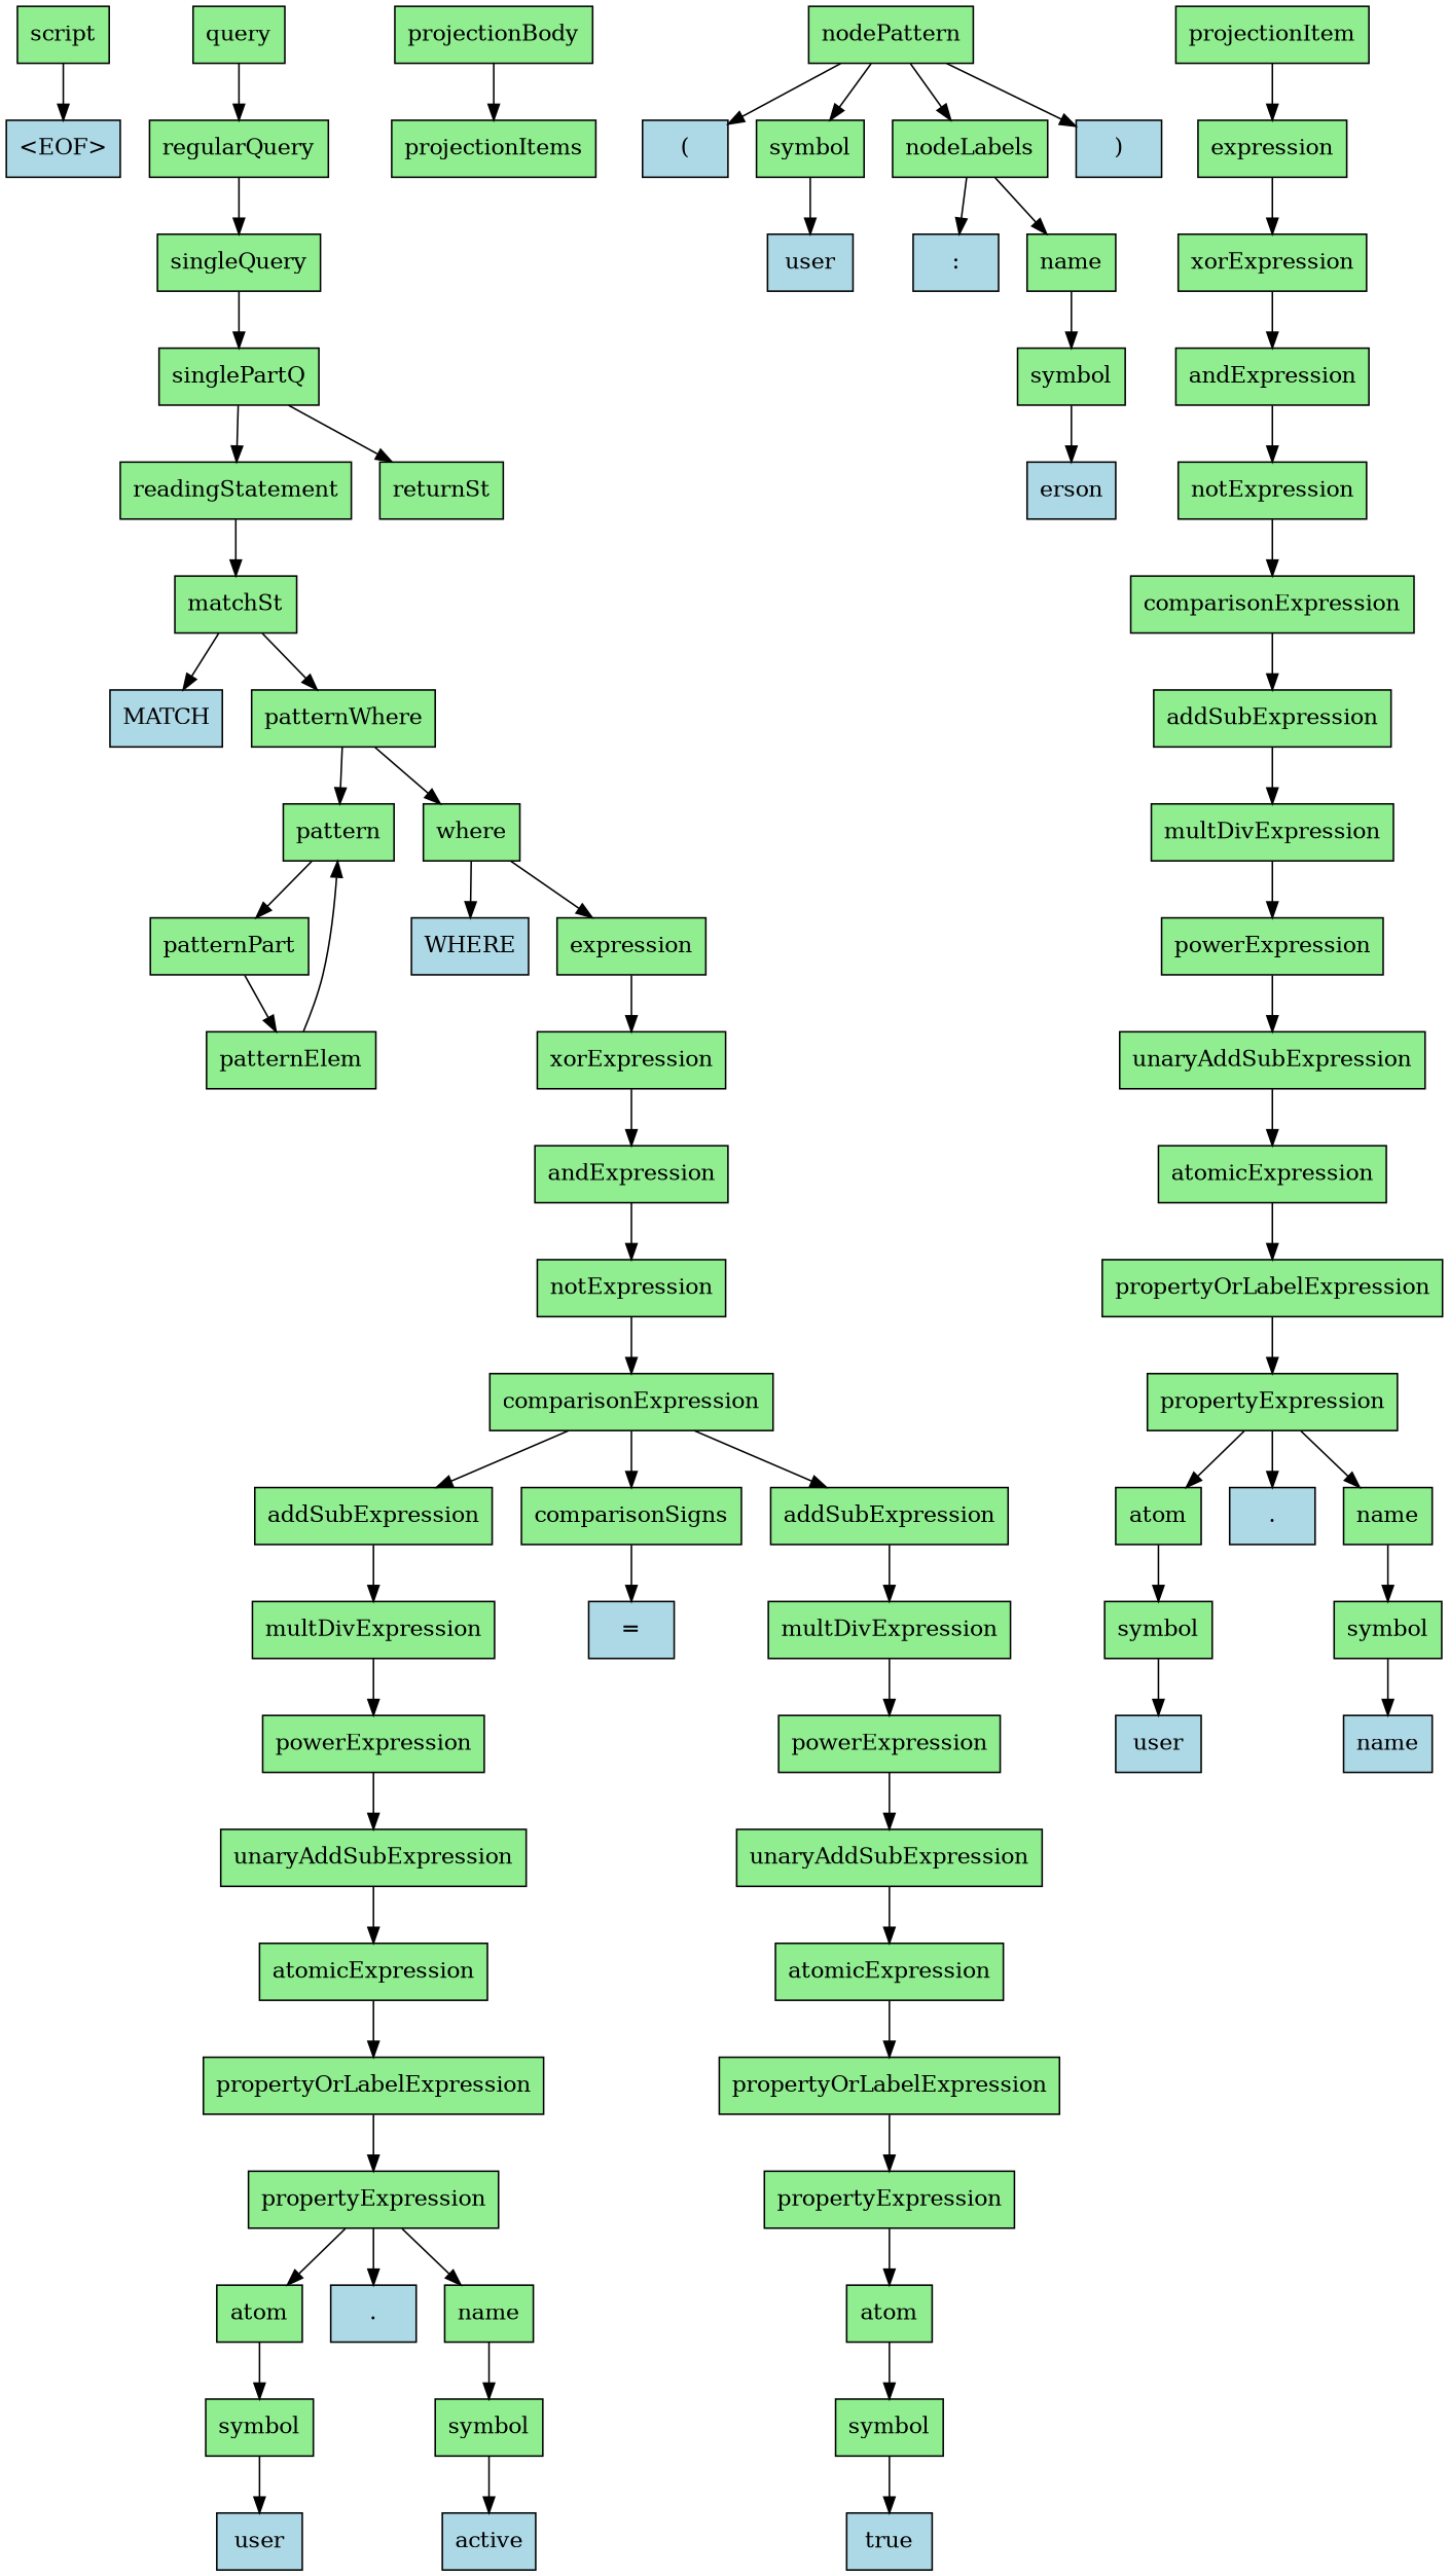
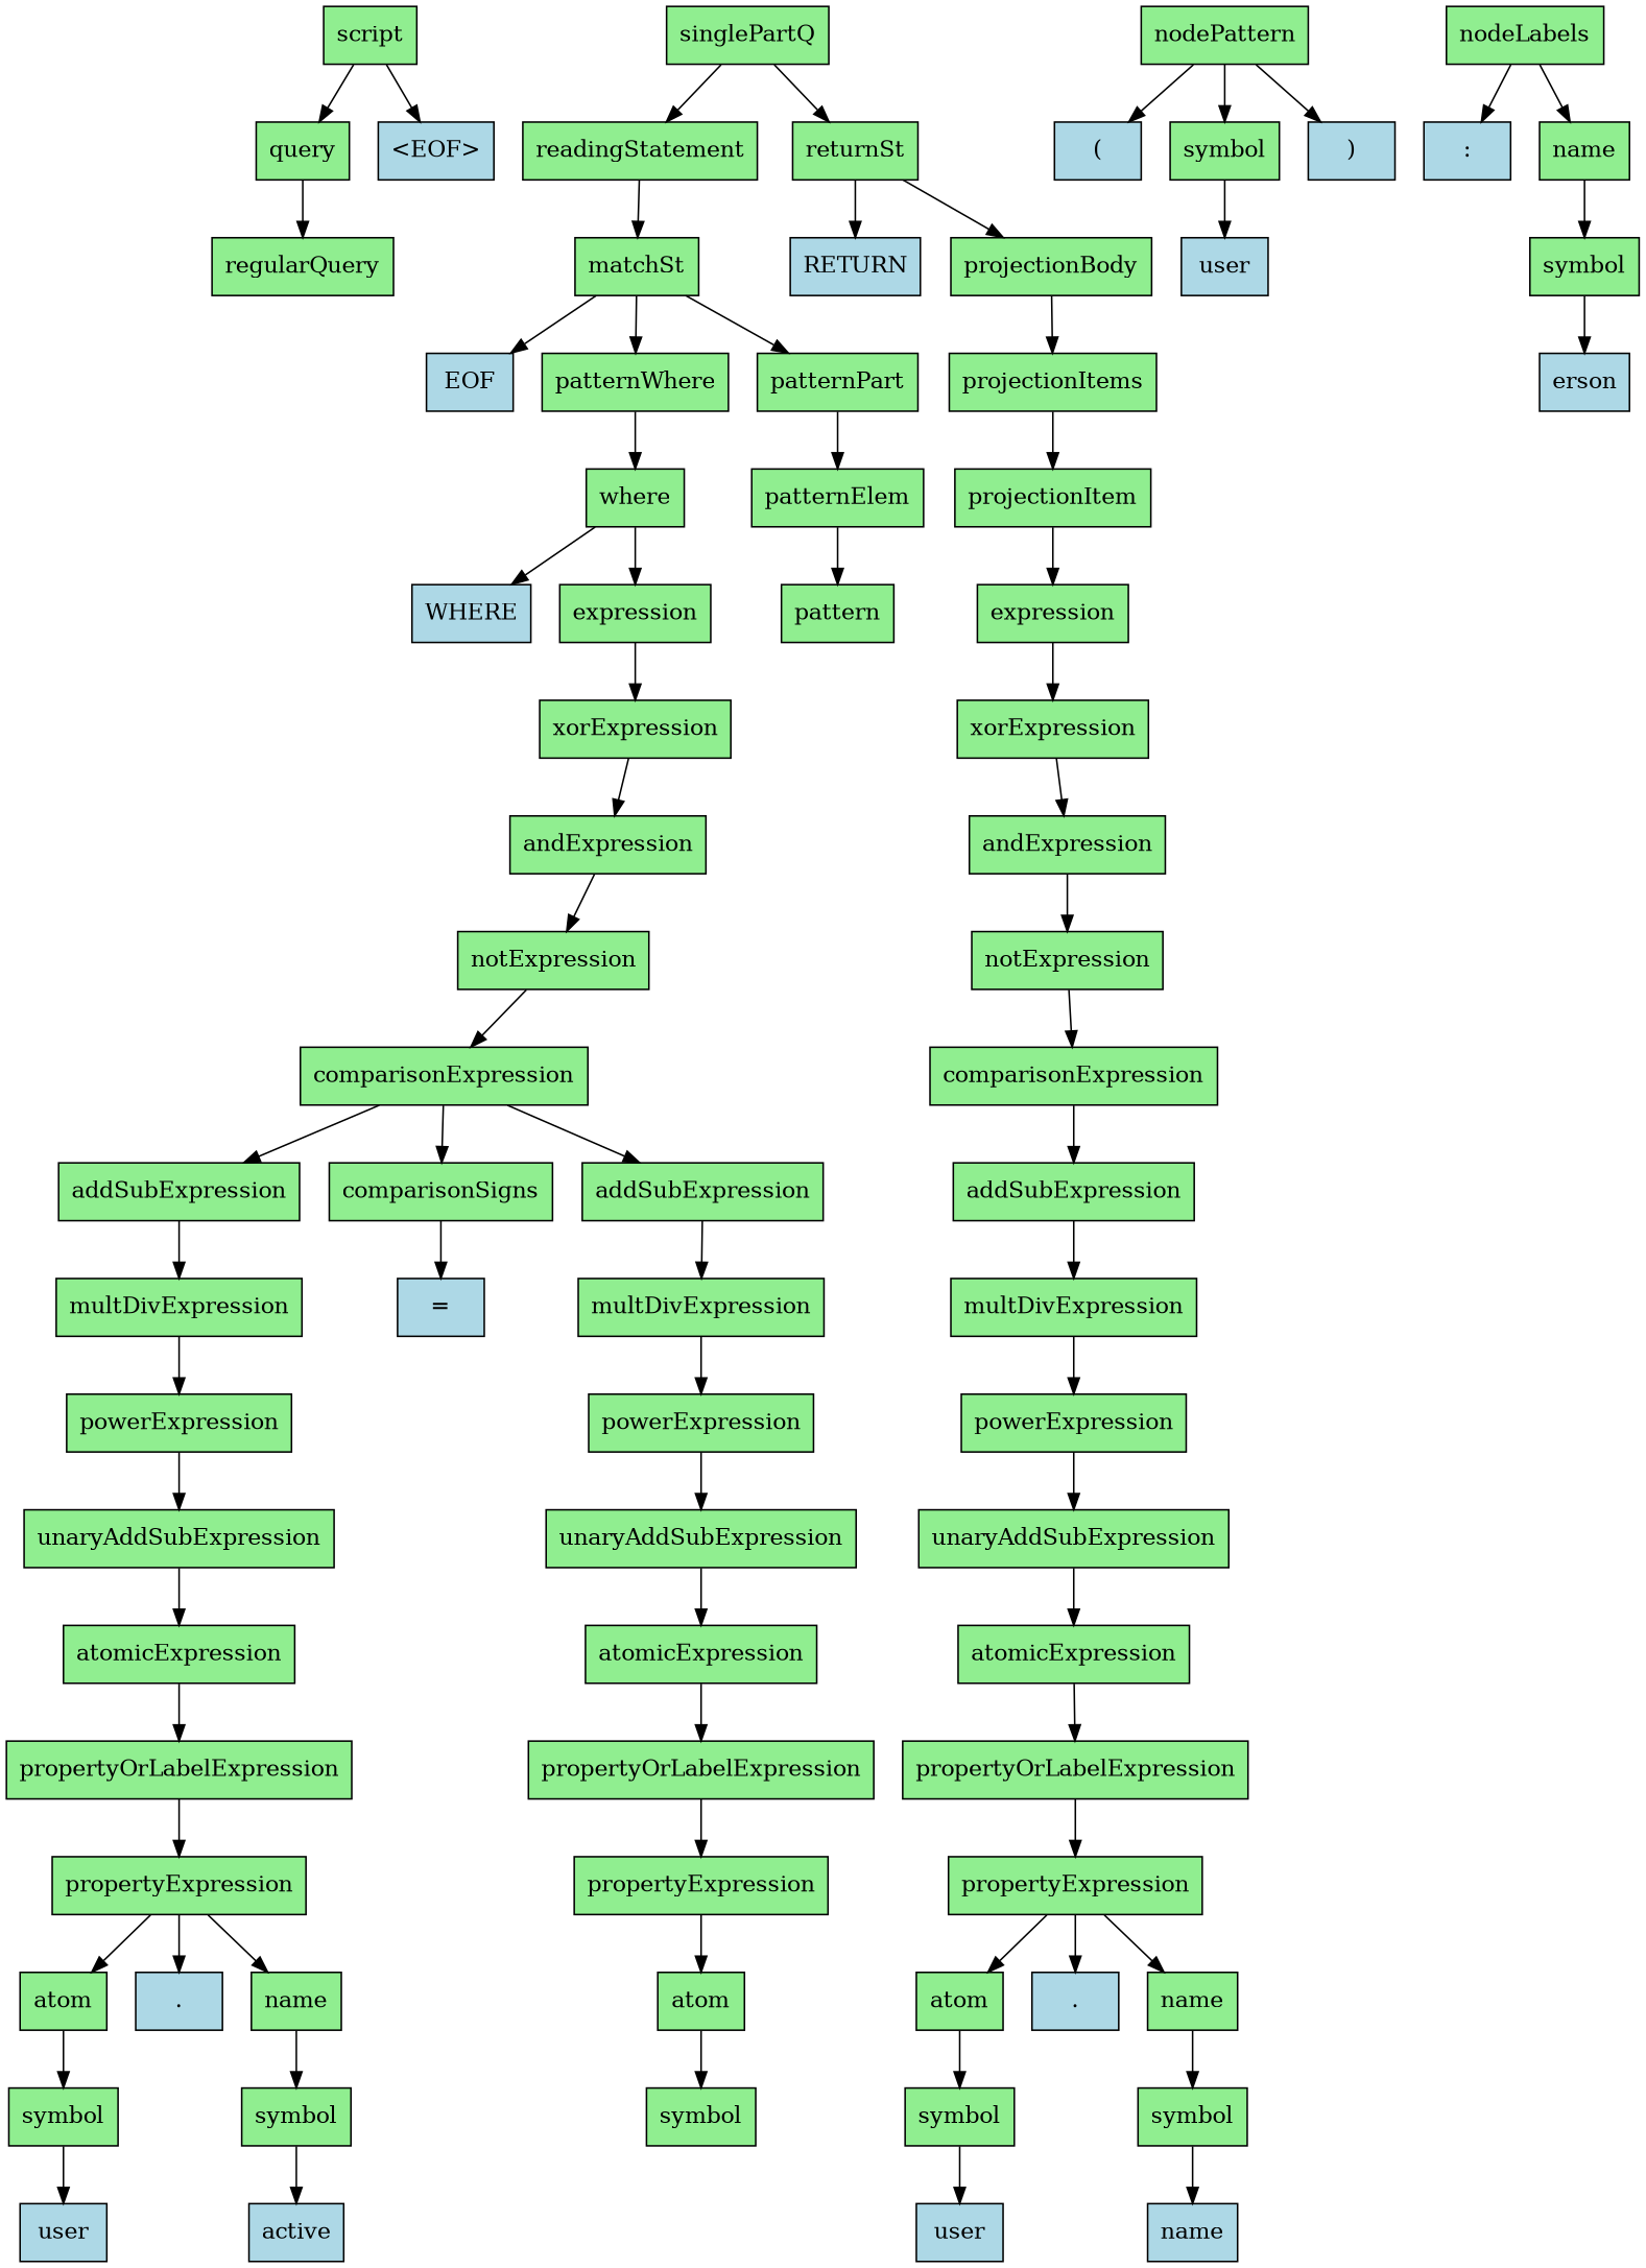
  digraph {
    rankdir=TB
    node [fillcolor=lightgreen shape=box style=filled]
    n1 [label=script]
    n2 [label=query]
    n3 [fillcolor=lightblue label="<EOF>"]
    n4 [label=regularQuery]
-   n5 [label=singleQuery]
    n6 [label=singlePartQ]
    n7 [label=readingStatement]
    n8 [label=returnSt]
    n9 [label=matchSt]
+   n10 [fillcolor=lightblue label=RETURN]
    n11 [label=projectionBody]
-   n12 [fillcolor=lightblue label=MATCH]
+   n12 [fillcolor=lightblue label=EOF]
    n13 [label=patternWhere]
    n14 [label=pattern]
    n15 [label=where]
    n16 [label=patternPart]
    n17 [fillcolor=lightblue label=WHERE]
    n18 [label=expression]
    n19 [label=patternElem]
    n20 [label=nodePattern]
    n21 [fillcolor=lightblue label="("]
    n22 [label=symbol]
    n23 [label=nodeLabels]
    n24 [fillcolor=lightblue label=")"]
    n25 [fillcolor=lightblue label=user]
    n26 [fillcolor=lightblue label=":"]
    n27 [label=name]
    n28 [label=symbol]
    n29 [fillcolor=lightblue label=erson]
    n30 [label=xorExpression]
    n31 [label=andExpression]
    n32 [label=notExpression]
    n33 [label=comparisonExpression]
    n34 [label=addSubExpression]
    n35 [label=comparisonSigns]
    n36 [label=addSubExpression]
    n37 [label=multDivExpression]
    n38 [fillcolor=lightblue label="="]
    n39 [label=multDivExpression]
    n40 [label=powerExpression]
    n41 [label=unaryAddSubExpression]
    n42 [label=atomicExpression]
    n43 [label=propertyOrLabelExpression]
    n44 [label=propertyExpression]
    n45 [label=atom]
    n46 [fillcolor=lightblue label="."]
    n47 [label=name]
    n48 [label=symbol]
    n49 [label=symbol]
    n50 [fillcolor=lightblue label=user]
    n51 [fillcolor=lightblue label=active]
    n52 [label=powerExpression]
    n53 [label=unaryAddSubExpression]
    n54 [label=atomicExpression]
    n55 [label=propertyOrLabelExpression]
    n56 [label=propertyExpression]
    n57 [label=atom]
    n58 [label=symbol]
-   n59 [fillcolor=lightblue label=true]
    n60 [label=projectionItems]
    n61 [label=projectionItem]
    n62 [label=expression]
    n63 [label=xorExpression]
    n64 [label=andExpression]
    n65 [label=notExpression]
    n66 [label=comparisonExpression]
    n67 [label=addSubExpression]
    n68 [label=multDivExpression]
    n69 [label=powerExpression]
    n70 [label=unaryAddSubExpression]
    n71 [label=atomicExpression]
    n72 [label=propertyOrLabelExpression]
    n73 [label=propertyExpression]
    n74 [label=atom]
    n75 [fillcolor=lightblue label="."]
    n76 [label=name]
    n77 [label=symbol]
    n78 [label=symbol]
    n79 [fillcolor=lightblue label=user]
    n80 [fillcolor=lightblue label=name]
+   n1 -> n2
    n1 -> n3
    n2 -> n4
-   n4 -> n5
-   n5 -> n6
    n6 -> n7
    n6 -> n8
    n7 -> n9
+   n8 -> n10
+   n8 -> n11
    n9 -> n12
    n9 -> n13
    n11 -> n60
-   n13 -> n14
    n13 -> n15
-   n14 -> n16
+   n9 -> n16
    n15 -> n17
    n15 -> n18
    n16 -> n19
    n18 -> n30
    n19 -> n14
    n20 -> n21
    n20 -> n22
-   n20 -> n23
    n20 -> n24
    n22 -> n25
    n23 -> n26
    n23 -> n27
    n27 -> n28
    n28 -> n29
    n30 -> n31
    n31 -> n32
    n32 -> n33
    n33 -> n34
    n33 -> n35
    n33 -> n36
    n34 -> n37
    n35 -> n38
    n36 -> n39
    n37 -> n40
    n39 -> n52
    n40 -> n41
    n41 -> n42
    n42 -> n43
    n43 -> n44
    n44 -> n45
    n44 -> n46
    n44 -> n47
    n45 -> n48
    n47 -> n49
    n48 -> n50
    n49 -> n51
    n52 -> n53
    n53 -> n54
    n54 -> n55
    n55 -> n56
    n56 -> n57
    n57 -> n58
-   n58 -> n59
+   n60 -> n61
    n61 -> n62
    n62 -> n63
    n63 -> n64
    n64 -> n65
    n65 -> n66
    n66 -> n67
    n67 -> n68
    n68 -> n69
    n69 -> n70
    n70 -> n71
    n71 -> n72
    n72 -> n73
    n73 -> n74
    n73 -> n75
    n73 -> n76
    n74 -> n77
    n76 -> n78
    n77 -> n79
    n78 -> n80
  }
